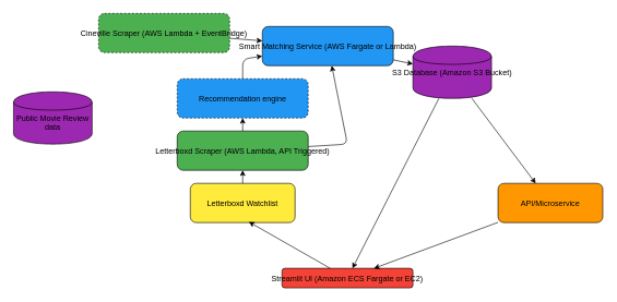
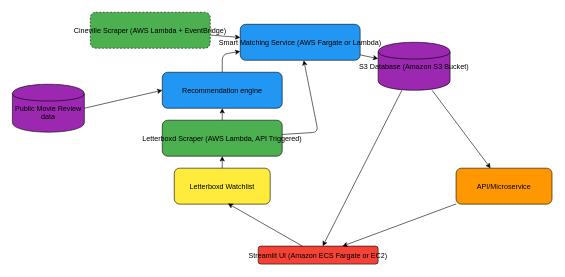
  <mxCell id="0" />
  <mxCell id="1" parent="0" />
  <mxCell id="2" value="Letterboxd Watchlist" style="rounded=1;strokeColor=#000000;fillColor=#FFEB3B;" parent="1" vertex="1"><mxGeometry x="290" y="280" width="160" height="60" as="geometry" /></mxCell>
  <mxCell id="3" value="Cineville Scraper (AWS Lambda + EventBridge)" style="rounded=1;strokeColor=#000000;fillColor=#4CAF50;dashed=1;" parent="1" vertex="1"><mxGeometry x="150" y="20" width="200" height="60" as="geometry" /></mxCell>
  <mxCell id="4" style="edgeStyle=none;html=1;exitX=0.5;exitY=0;exitDx=0;exitDy=0;entryX=0.5;entryY=1;entryDx=0;entryDy=0;" edge="1" parent="1" source="5" target="19"><mxGeometry relative="1" as="geometry" /></mxCell>
  <mxCell id="5" value="Letterboxd Scraper (AWS Lambda, API Triggered)" style="rounded=1;strokeColor=#000000;fillColor=#4CAF50;" parent="1" vertex="1"><mxGeometry x="270" y="200" width="200" height="60" as="geometry" /></mxCell>
  <mxCell id="6" value="Smart Matching Service (AWS Fargate or Lambda)" style="rounded=1;strokeColor=#000000;fillColor=#2196F3;" parent="1" vertex="1"><mxGeometry x="400" y="40" width="200" height="60" as="geometry" /></mxCell>
  <mxCell id="7" value="S3 Database (Amazon S3 Bucket)" style="shape=cylinder;strokeColor=#000000;fillColor=#9C27B0;" parent="1" vertex="1"><mxGeometry x="630" y="70" width="120" height="80" as="geometry" /></mxCell>
  <mxCell id="8" value="Streamlit UI (Amazon ECS Fargate or EC2)" style="rounded=1;strokeColor=#000000;fillColor=#F44336;" parent="1" vertex="1"><mxGeometry x="430" y="410" width="200" height="30" as="geometry" /></mxCell>
  <mxCell id="9" value="API/Microservice" style="rounded=1;strokeColor=#000000;fillColor=#FF9800;" parent="1" vertex="1"><mxGeometry x="760" y="280" width="160" height="60" as="geometry" /></mxCell>
  <mxCell id="10" parent="1" source="2" target="5" edge="1"><mxGeometry relative="1" as="geometry" /></mxCell>
  <mxCell id="11" parent="1" source="3" target="6" edge="1"><mxGeometry relative="1" as="geometry" /></mxCell>
  <mxCell id="12" parent="1" source="5" target="6" edge="1"><mxGeometry relative="1" as="geometry"><Array as="points"><mxPoint x="530" y="220" /></Array></mxGeometry></mxCell>
  <mxCell id="13" parent="1" source="6" target="7" edge="1"><mxGeometry relative="1" as="geometry" /></mxCell>
  <mxCell id="14" parent="1" source="7" target="8" edge="1"><mxGeometry relative="1" as="geometry" /></mxCell>
  <mxCell id="15" parent="1" source="7" target="9" edge="1"><mxGeometry relative="1" as="geometry" /></mxCell>
  <mxCell id="16" parent="1" source="9" target="8" edge="1"><mxGeometry relative="1" as="geometry" /></mxCell>
  <mxCell id="17" style="edgeStyle=none;html=1;entryX=0.559;entryY=0.983;entryDx=0;entryDy=0;entryPerimeter=0;" parent="1" source="8" target="2" edge="1"><mxGeometry relative="1" as="geometry" /></mxCell>
  <mxCell id="18" value="" style="edgeStyle=none;html=1;exitX=0.5;exitY=0;exitDx=0;exitDy=0;" edge="1" parent="1" source="19" target="6"><mxGeometry relative="1" as="geometry"><Array as="points"><mxPoint x="370" y="90" /></Array></mxGeometry></mxCell>
- <mxCell id="19" value="Recommendation engine" style="rounded=1;strokeColor=#000000;fillColor=#2196F3;dashed=1;" vertex="1" parent="1"><mxGeometry x="270" y="120" width="200" height="60" as="geometry" /></mxCell>
+ <mxCell id="19" value="Recommendation engine" style="rounded=1;strokeColor=#000000;fillColor=#2196F3;" vertex="1" parent="1"><mxGeometry x="270" y="120" width="200" height="60" as="geometry" /></mxCell>
+ <mxCell id="20" style="edgeStyle=none;html=1;exitX=1;exitY=0.5;exitDx=0;exitDy=0;entryX=0;entryY=0.5;entryDx=0;entryDy=0;" edge="1" parent="1" source="21" target="19"><mxGeometry relative="1" as="geometry" /></mxCell>
  <mxCell id="21" value="&#10;&#10;Public Movie Review&#10;data&#10;" style="shape=cylinder;strokeColor=#000000;fillColor=#9C27B0;" vertex="1" parent="1"><mxGeometry x="20" y="140" width="120" height="80" as="geometry" /></mxCell>
